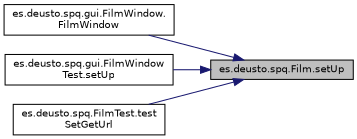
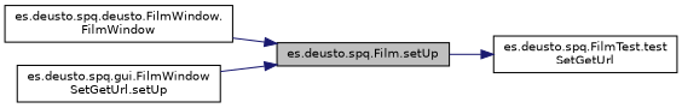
  digraph {
    rankdir=RL
    node [color=black fillcolor=white fontname=Helvetica fontsize=10 shape=record style=filled]
    edge [color=midnightblue dir=back fontname=Helvetica fontsize=10 labelfontname=Helvetica labelfontsize=10 style=solid]
    n1 [fillcolor=grey75 fontcolor=black height=0.2 label="es.deusto.spq.Film.setUp" width=0.4]
-   n2 [height=0.2 label="es.deusto.spq.gui.FilmWindow.\lFilmWindow" width=0.4]
-   n3 [height=0.2 label="es.deusto.spq.gui.FilmWindow\lTest.setUp" width=0.4]
+   n2 [height=0.2 label="es.deusto.spq.deusto.FilmWindow.\lFilmWindow" width=0.4]
+   n3 [height=0.2 label="es.deusto.spq.gui.FilmWindow\lSetGetUrl.setUp" width=0.4]
    n4 [height=0.2 label="es.deusto.spq.FilmTest.test\lSetGetUrl" width=0.4]
    n1 -> n2
    n1 -> n3
-   n1 -> n4
+   n4 -> n1
  }
